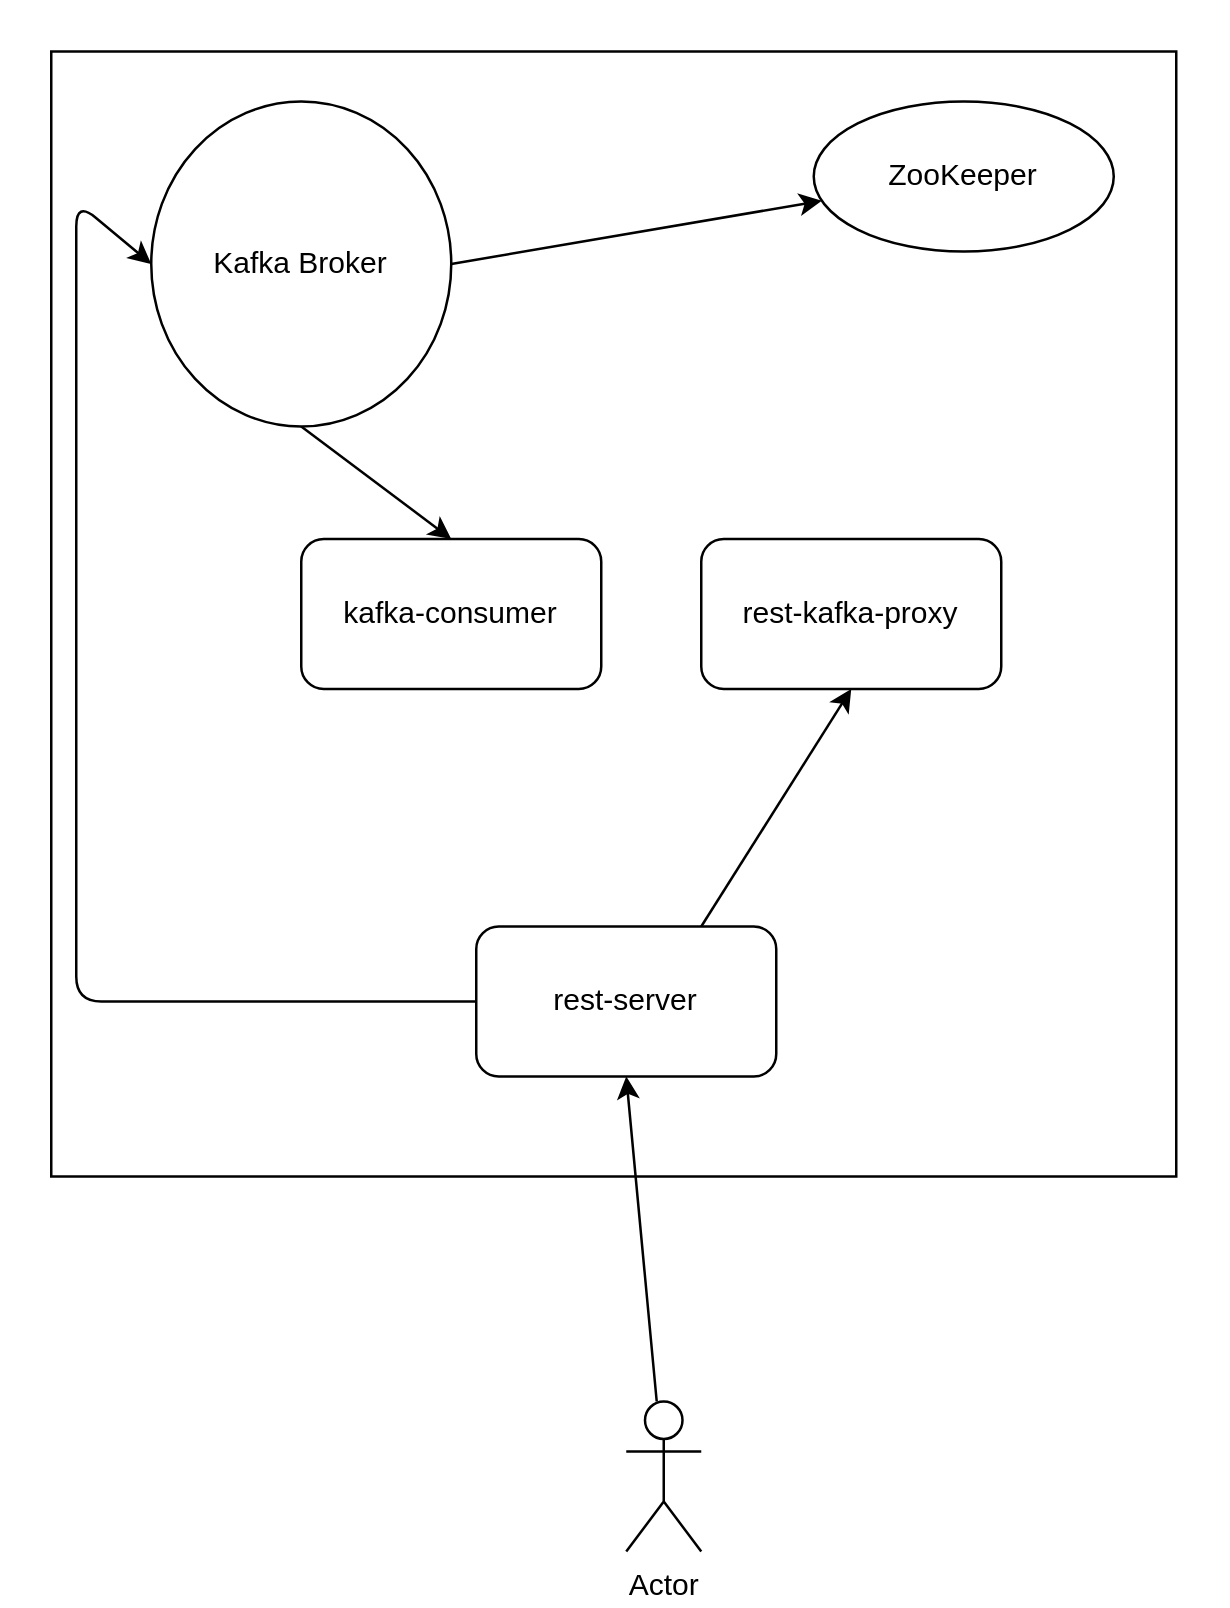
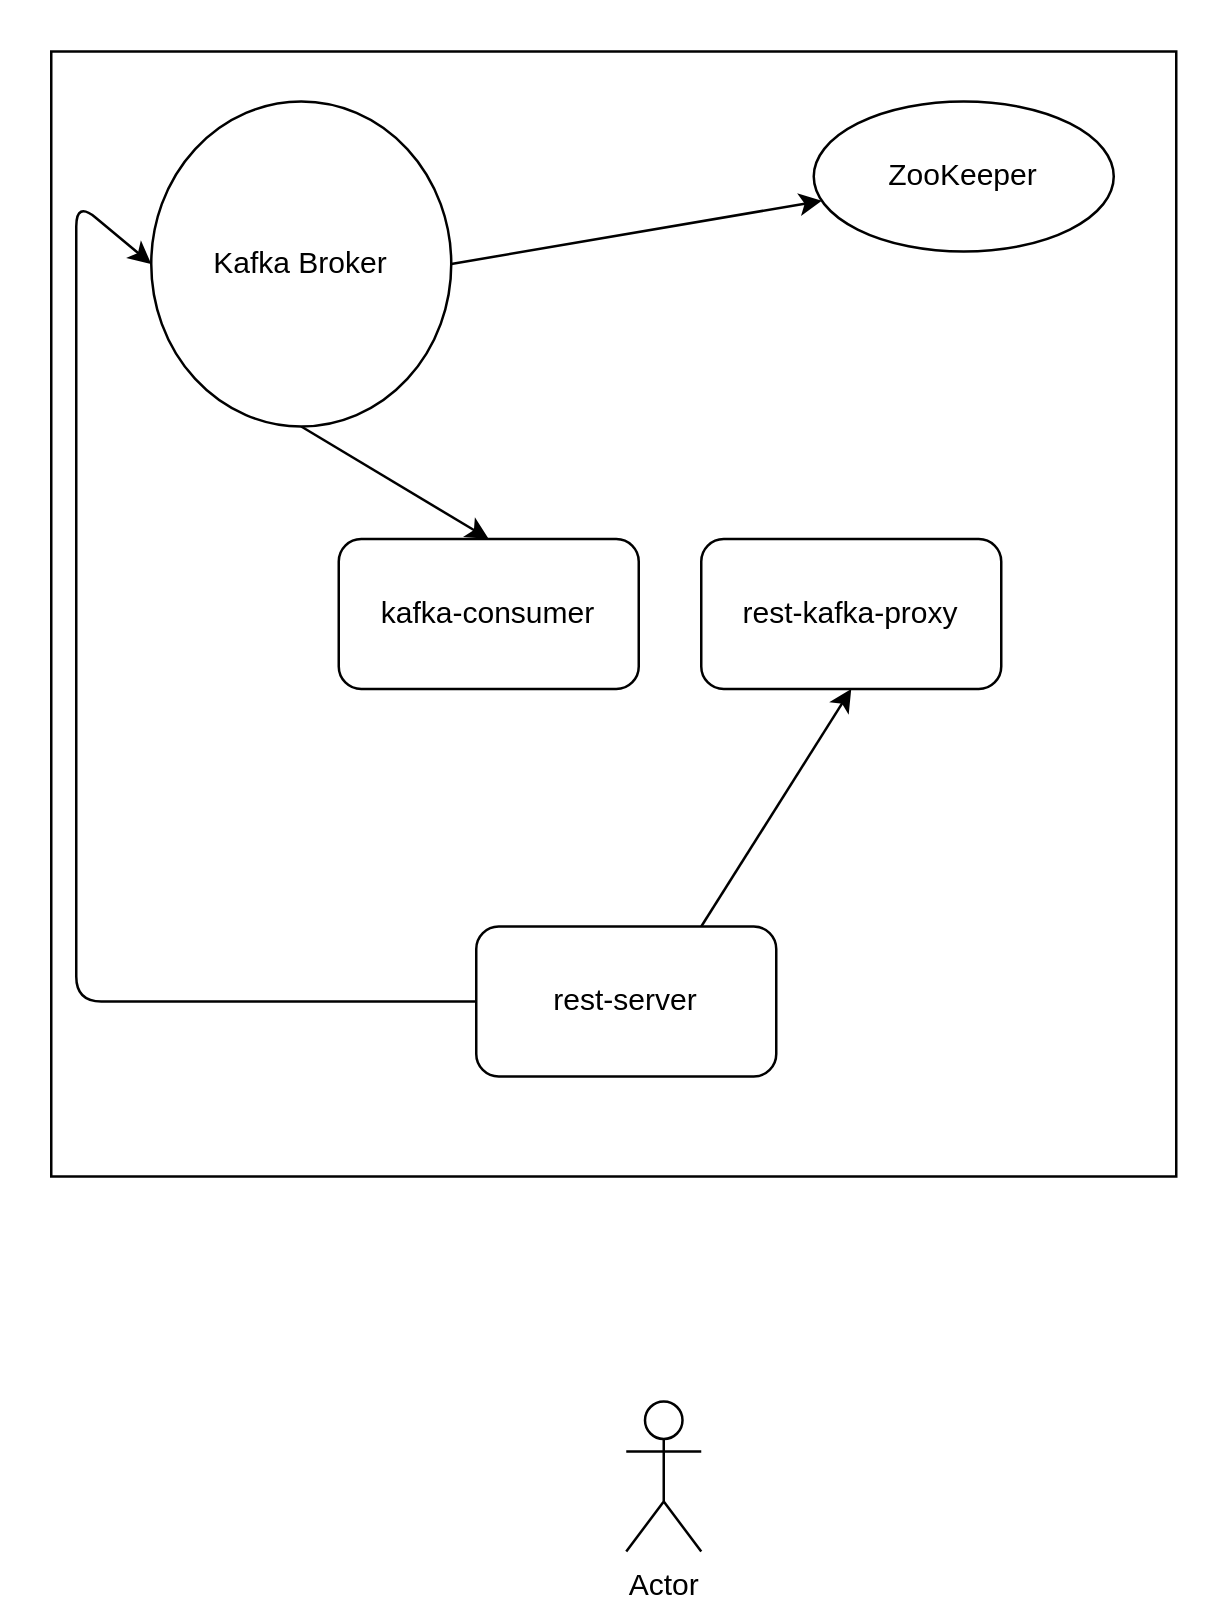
  <mxCell id="0" />
  <mxCell id="1" parent="0" />
  <mxCell id="2" value="" style="whiteSpace=wrap;html=1;aspect=fixed;" vertex="1" parent="1"><mxGeometry x="20" y="20" width="450" height="450" as="geometry" /></mxCell>
  <mxCell id="3" value="rest-kafka-proxy" style="rounded=1;whiteSpace=wrap;html=1;" parent="1" vertex="1"><mxGeometry x="280" y="215" width="120" height="60" as="geometry" /></mxCell>
  <mxCell id="4" style="edgeStyle=none;html=1;exitX=0.75;exitY=0;exitDx=0;exitDy=0;entryX=0.5;entryY=1;entryDx=0;entryDy=0;" edge="1" parent="1" source="6" target="3"><mxGeometry relative="1" as="geometry" /></mxCell>
  <mxCell id="5" style="edgeStyle=none;html=1;exitX=0;exitY=0.5;exitDx=0;exitDy=0;entryX=0;entryY=0.5;entryDx=0;entryDy=0;" edge="1" parent="1" source="6" target="10"><mxGeometry relative="1" as="geometry"><Array as="points"><mxPoint x="30" y="400" /><mxPoint x="30" y="250" /><mxPoint x="30" y="80" /></Array></mxGeometry></mxCell>
  <mxCell id="6" value="rest-server" style="rounded=1;whiteSpace=wrap;html=1;" vertex="1" parent="1"><mxGeometry x="190" y="370" width="120" height="60" as="geometry" /></mxCell>
- <mxCell id="7" value="kafka-consumer" style="rounded=1;whiteSpace=wrap;html=1;" vertex="1" parent="1"><mxGeometry x="120" y="215" width="120" height="60" as="geometry" /></mxCell>
+ <mxCell id="7" value="kafka-consumer" style="rounded=1;whiteSpace=wrap;html=1;" vertex="1" parent="1"><mxGeometry x="135" y="215" width="120" height="60" as="geometry" /></mxCell>
  <mxCell id="8" style="edgeStyle=none;html=1;exitX=1;exitY=0.5;exitDx=0;exitDy=0;" edge="1" parent="1" source="10" target="11"><mxGeometry relative="1" as="geometry" /></mxCell>
  <mxCell id="9" style="edgeStyle=none;html=1;exitX=0.5;exitY=1;exitDx=0;exitDy=0;entryX=0.5;entryY=0;entryDx=0;entryDy=0;" edge="1" parent="1" source="10" target="7"><mxGeometry relative="1" as="geometry" /></mxCell>
  <mxCell id="10" value="Kafka Broker" style="ellipse;whiteSpace=wrap;html=1;" vertex="1" parent="1"><mxGeometry x="60" y="40" width="120" height="130" as="geometry" /></mxCell>
  <mxCell id="11" value="ZooKeeper" style="ellipse;whiteSpace=wrap;html=1;" vertex="1" parent="1"><mxGeometry x="325" y="40" width="120" height="60" as="geometry" /></mxCell>
- <mxCell id="12" style="edgeStyle=none;html=1;entryX=0.5;entryY=1;entryDx=0;entryDy=0;" edge="1" parent="1" source="13" target="6"><mxGeometry relative="1" as="geometry" /></mxCell>
  <mxCell id="13" value="Actor" style="shape=umlActor;verticalLabelPosition=bottom;verticalAlign=top;html=1;outlineConnect=0;" vertex="1" parent="1"><mxGeometry x="250" y="560" width="30" height="60" as="geometry" /></mxCell>
